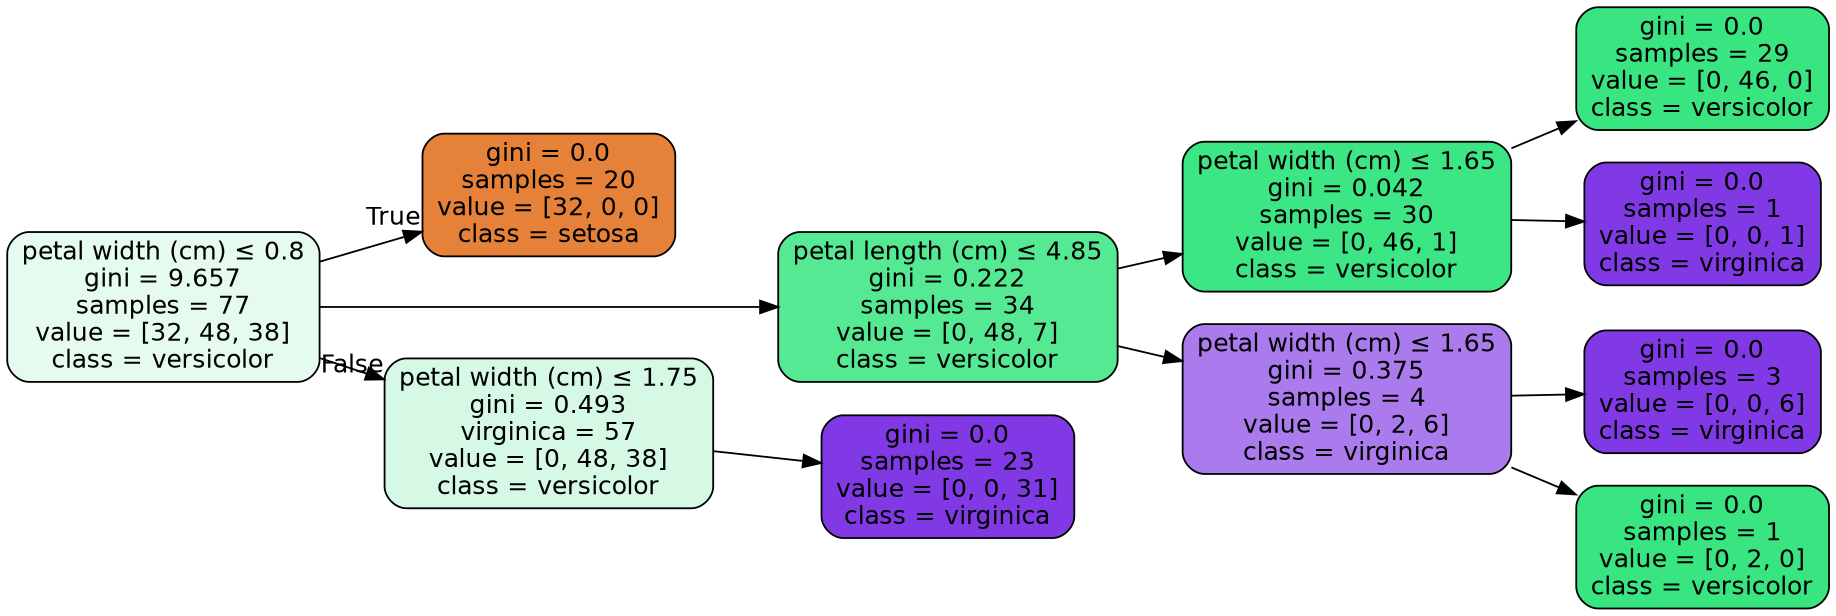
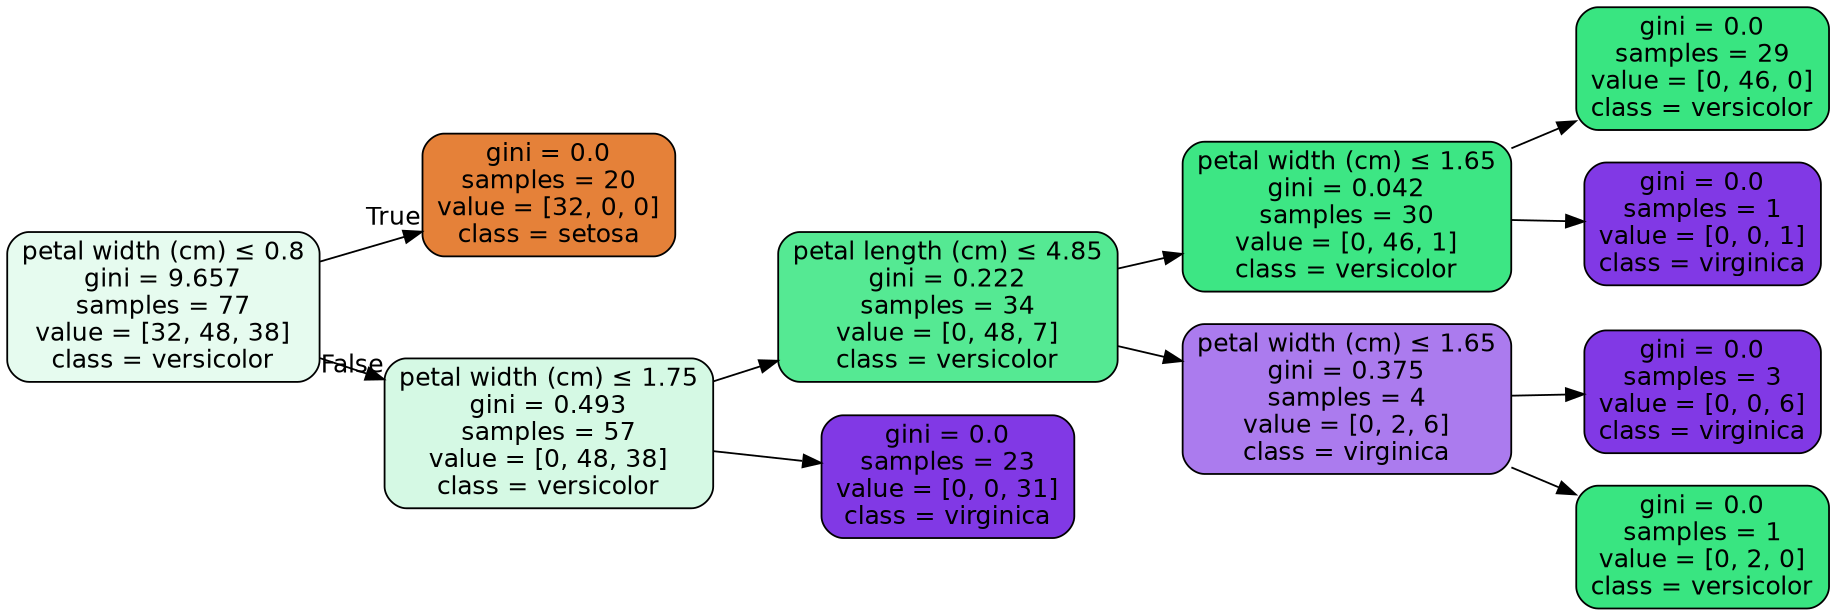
  digraph {
    rankdir=LR
    node [color=black fillcolor="#8139e5ff" fontname=helvetica shape=box style="filled, rounded"]
    edge [fontname=helvetica]
    n1 [fillcolor="#39e58120" label=<petal width (cm) &le; 0.8<br/>gini = 9.657<br/>samples = 77<br/>value = [32, 48, 38]<br/>class = versicolor>]
    n2 [fillcolor="#e58139ff" label=<gini = 0.0<br/>samples = 20<br/>value = [32, 0, 0]<br/>class = setosa>]
-   n3 [fillcolor="#39e58135" label=<petal width (cm) &le; 1.75<br/>gini = 0.493<br/>virginica = 57<br/>value = [0, 48, 38]<br/>class = versicolor>]
+   n3 [fillcolor="#39e58135" label=<petal width (cm) &le; 1.75<br/>gini = 0.493<br/>samples = 57<br/>value = [0, 48, 38]<br/>class = versicolor>]
    n4 [fillcolor="#39e581da" label=<petal length (cm) &le; 4.85<br/>gini = 0.222<br/>samples = 34<br/>value = [0, 48, 7]<br/>class = versicolor>]
    n5 [label=<gini = 0.0<br/>samples = 23<br/>value = [0, 0, 31]<br/>class = virginica>]
    n6 [fillcolor="#39e581f9" label=<petal width (cm) &le; 1.65<br/>gini = 0.042<br/>samples = 30<br/>value = [0, 46, 1]<br/>class = versicolor>]
    n7 [fillcolor="#8139e5aa" label=<petal width (cm) &le; 1.65<br/>gini = 0.375<br/>samples = 4<br/>value = [0, 2, 6]<br/>class = virginica>]
    n8 [fillcolor="#39e581ff" label=<gini = 0.0<br/>samples = 29<br/>value = [0, 46, 0]<br/>class = versicolor>]
    n9 [label=<gini = 0.0<br/>samples = 1<br/>value = [0, 0, 1]<br/>class = virginica>]
    n10 [label=<gini = 0.0<br/>samples = 3<br/>value = [0, 0, 6]<br/>class = virginica>]
    n11 [fillcolor="#39e581ff" label=<gini = 0.0<br/>samples = 1<br/>value = [0, 2, 0]<br/>class = versicolor>]
    n1 -> n2 [headlabel=True labelangle=45 labeldistance=2.5]
    n1 -> n3 [headlabel=False labelangle=-45 labeldistance=2.5]
-   n1 -> n4
+   n3 -> n4
    n3 -> n5
    n4 -> n6
    n4 -> n7
    n6 -> n8
    n6 -> n9
    n7 -> n10
    n7 -> n11
  }
